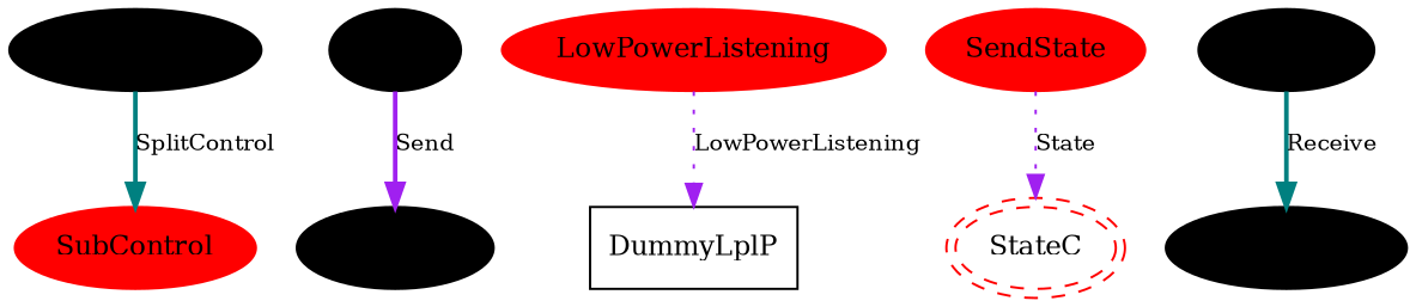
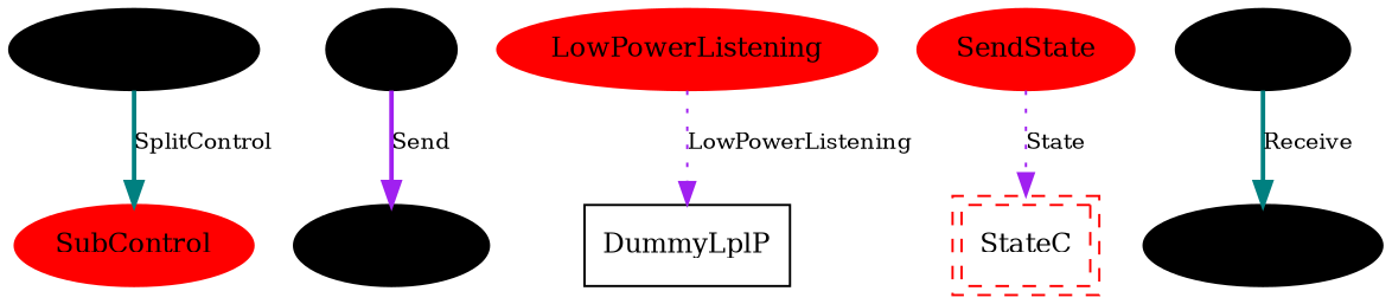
  digraph {
    node [fontsize=12 shape=ellipse style=filled color=black]
    edge [fontsize=10 color=purple style=bold]
    n1 [label=SplitControl]
    n2 [label=SubControl color=red]
    n3 [label=Send]
    n4 [label=SubSend]
    n5 [label=LowPowerListening color=red]
    DummyLplP [shape=box style=""]
    n7 [label=SendState color=red]
-   n8 [label=StateC peripheries=2 style=dashed color=red]
+   n8 [label=StateC peripheries=2 shape=box style=dashed color=red]
    n9 [label=Receive]
    n10 [label=SubReceive]
    n1 -> n2 [label=SplitControl color=teal]
    n3 -> n4 [label=Send]
    n5 -> DummyLplP [label=LowPowerListening style=dotted]
    n7 -> n8 [label=State style=dotted]
    n9 -> n10 [label=Receive color=teal]
  }
